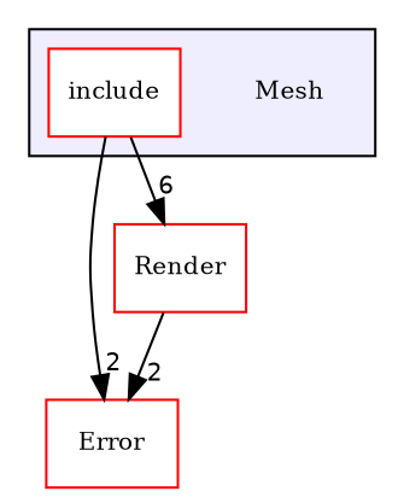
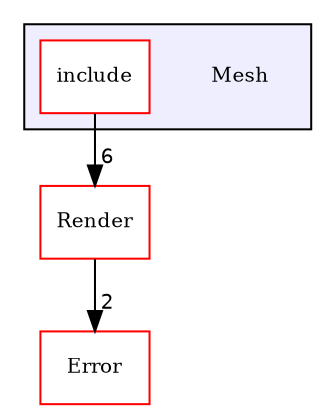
  digraph {
    compound=true
    fontname="DejaVu Serif"
    node [fontname="DejaVu Serif" fontsize=10 shape=box color=red fillcolor=white style=filled]
    edge [headlabel=2 labeldistance=1.5 labelfontname=Helvetica labelfontsize=10 fontname="DejaVu Serif"]
    n1 [label=Mesh shape=plaintext color="" fillcolor="" style=""]
    n2 [label=include]
    n3 [label=Error]
    n4 [label=Render]
    subgraph cluster_1 {
      bgcolor="#eeeeff"
      pencolor=black
      n1
      n2
    }
-   n2 -> n3
    n2 -> n4 [headlabel=6]
    n4 -> n3
  }
